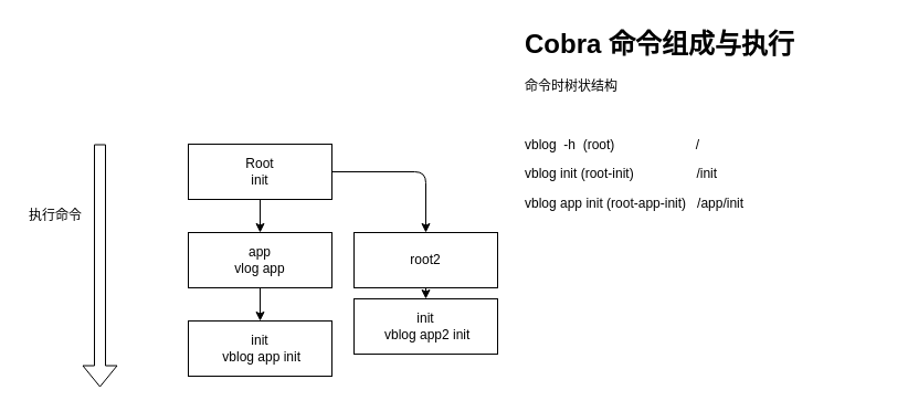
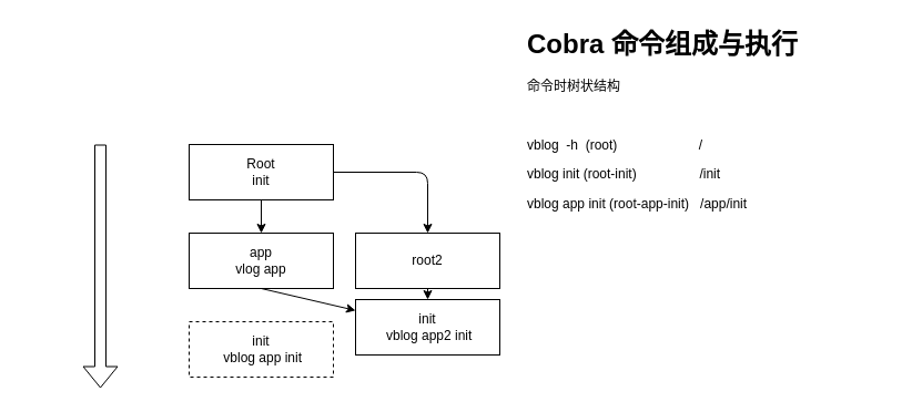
  <mxCell id="0" />
  <mxCell id="1" parent="0" />
  <mxCell id="2" style="edgeStyle=none;html=1;exitX=0.5;exitY=1;exitDx=0;exitDy=0;" edge="1" parent="1" source="4" target="9"><mxGeometry relative="1" as="geometry" /></mxCell>
  <mxCell id="3" style="edgeStyle=orthogonalEdgeStyle;html=1;exitX=1;exitY=0.5;exitDx=0;exitDy=0;entryX=0.5;entryY=0;entryDx=0;entryDy=0;" edge="1" parent="1" source="4" target="12"><mxGeometry relative="1" as="geometry" /></mxCell>
  <mxCell id="4" value="Root&lt;br&gt;init" style="rounded=0;whiteSpace=wrap;html=1;" vertex="1" parent="1"><mxGeometry x="170" y="130" width="130" height="50" as="geometry" /></mxCell>
  <mxCell id="5" value="&lt;h1&gt;Cobra 命令组成与执行&lt;/h1&gt;&lt;p&gt;命令时树状结构&lt;/p&gt;&lt;p&gt;&lt;br&gt;&lt;/p&gt;&lt;p&gt;vblog&amp;nbsp; -h&amp;nbsp; (root)&amp;nbsp; &amp;nbsp; &amp;nbsp; &amp;nbsp; &amp;nbsp; &amp;nbsp; &amp;nbsp; &amp;nbsp; &amp;nbsp; &amp;nbsp; &amp;nbsp; /&lt;/p&gt;&lt;p&gt;vblog init (root-init)&amp;nbsp; &amp;nbsp; &amp;nbsp; &amp;nbsp; &amp;nbsp; &amp;nbsp; &amp;nbsp; &amp;nbsp; &amp;nbsp;/init&lt;/p&gt;&lt;p&gt;vblog app init (root-app-init)&amp;nbsp; &amp;nbsp;/app/init&lt;/p&gt;" style="text;html=1;strokeColor=none;fillColor=none;spacing=5;spacingTop=-20;whiteSpace=wrap;overflow=hidden;rounded=0;" vertex="1" parent="1"><mxGeometry x="470" y="20" width="330" height="200" as="geometry" /></mxCell>
  <mxCell id="6" value="" style="shape=flexArrow;endArrow=classic;html=1;" edge="1" parent="1"><mxGeometry width="50" height="50" relative="1" as="geometry"><mxPoint x="90" y="130" as="sourcePoint" /><mxPoint x="90" y="350" as="targetPoint" /></mxGeometry></mxCell>
- <mxCell id="7" value="执行命令" style="text;html=1;strokeColor=none;fillColor=none;align=center;verticalAlign=middle;whiteSpace=wrap;rounded=0;" vertex="1" parent="1"><mxGeometry x="20" y="180" width="60" height="30" as="geometry" /></mxCell>
- <mxCell id="8" style="edgeStyle=none;html=1;exitX=0.5;exitY=1;exitDx=0;exitDy=0;entryX=0.5;entryY=0;entryDx=0;entryDy=0;" edge="1" parent="1" source="9" target="10"><mxGeometry relative="1" as="geometry" /></mxCell>
+ <mxCell id="8" style="edgeStyle=none;html=1;exitX=0.5;exitY=1;exitDx=0;exitDy=0;" edge="1" parent="1" source="9" target="13"><mxGeometry relative="1" as="geometry" /></mxCell>
  <mxCell id="9" value="app&lt;br&gt;vlog app" style="rounded=0;whiteSpace=wrap;html=1;" vertex="1" parent="1"><mxGeometry x="170" y="210" width="130" height="50" as="geometry" /></mxCell>
- <mxCell id="10" value="init&lt;br&gt;&amp;nbsp;vblog app init" style="rounded=0;whiteSpace=wrap;html=1;" vertex="1" parent="1"><mxGeometry x="170" y="290" width="130" height="50" as="geometry" /></mxCell>
+ <mxCell id="10" value="init&lt;br&gt;&amp;nbsp;vblog app init" style="rounded=0;whiteSpace=wrap;html=1;dashed=1;" vertex="1" parent="1"><mxGeometry x="170" y="290" width="130" height="50" as="geometry" /></mxCell>
  <mxCell id="11" style="edgeStyle=orthogonalEdgeStyle;html=1;exitX=0.5;exitY=1;exitDx=0;exitDy=0;entryX=0.5;entryY=0;entryDx=0;entryDy=0;" edge="1" parent="1" source="12" target="13"><mxGeometry relative="1" as="geometry" /></mxCell>
  <mxCell id="12" value="root2" style="rounded=0;whiteSpace=wrap;html=1;" vertex="1" parent="1"><mxGeometry x="320" y="210" width="130" height="50" as="geometry" /></mxCell>
  <mxCell id="13" value="init&lt;br&gt;&amp;nbsp;vblog app2 init" style="rounded=0;whiteSpace=wrap;html=1;" vertex="1" parent="1"><mxGeometry x="320" y="270" width="130" height="50" as="geometry" /></mxCell>
